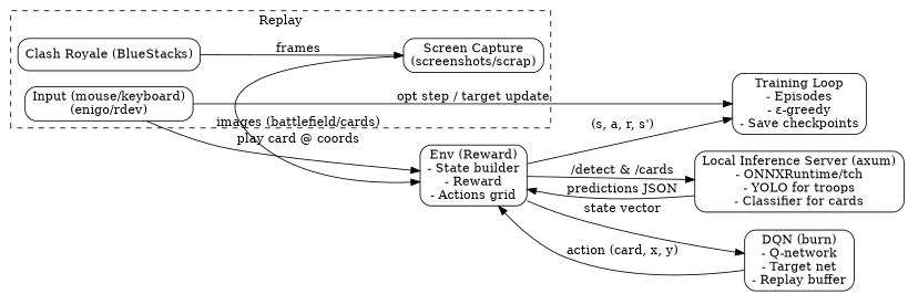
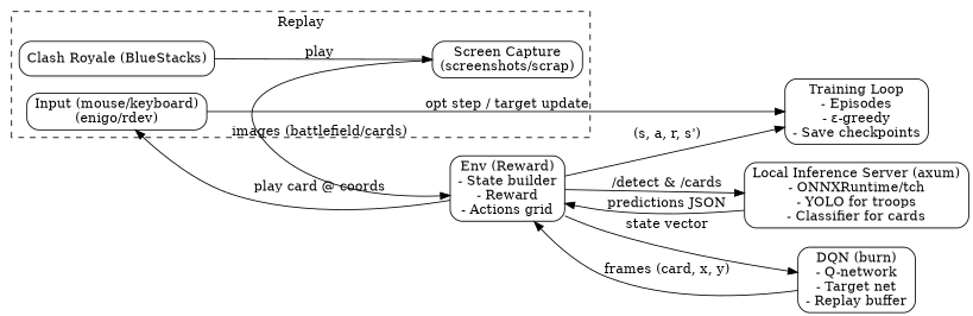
  digraph {
    fontname="DejaVu Serif"
    rankdir=LR
    node [fontname="DejaVu Serif" shape=box style=rounded]
    edge [fontname="DejaVu Serif"]
    n1 [label="Clash Royale (BlueStacks)"]
    n2 [label="Input (mouse/keyboard)\n(enigo/rdev)"]
    n3 [label="Screen Capture\n(screenshots/scrap)"]
    n4 [label="Training Loop\n- Episodes\n- ε-greedy\n- Save checkpoints"]
    n5 [label="Env (Reward)\n- State builder\n- Reward\n- Actions grid"]
    n6 [label="Local Inference Server (axum)\n- ONNXRuntime/tch\n- YOLO for troops\n- Classifier for cards"]
    n7 [label="DQN (burn)\n- Q-network\n- Target net\n- Replay buffer"]
    subgraph cluster_1 {
      label=Replay
      style=dashed
      n1
      n2
      n3
    }
-   n1 -> n3 [label=frames]
+   n1 -> n3 [label=play]
    n2 -> n4 [label="opt step / target update"]
    n3 -> n5 [label="images (battlefield/cards)"]
-   n2 -> n5 [label="play card @ coords"]
+   n5 -> n2 [label="play card @ coords"]
    n5 -> n4 [label="(s, a, r, s')"]
    n5 -> n6 [label="/detect & /cards"]
    n5 -> n7 [label="state vector"]
    n6 -> n5 [label="predictions JSON"]
-   n7 -> n5 [label="action (card, x, y)"]
+   n7 -> n5 [label="frames (card, x, y)"]
  }
